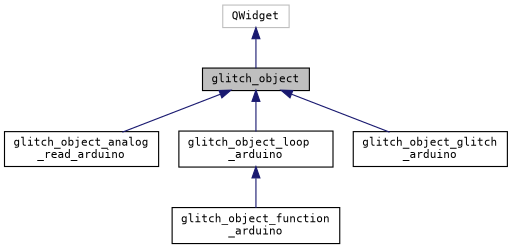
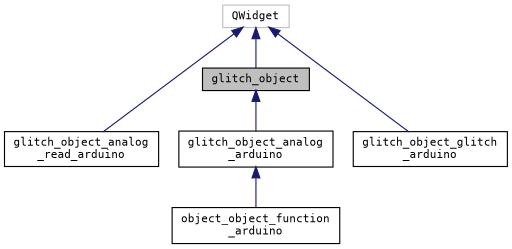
  digraph {
    fontname="DejaVu Sans Mono"
    rankdir=TB
    node [color=black fillcolor=white fontname="DejaVu Sans Mono" fontsize=10 shape=record style=filled]
    edge [color=midnightblue dir=back fontname="DejaVu Sans Mono" fontsize=10 labelfontname=Helvetica labelfontsize=10 style=solid]
    n1 [fillcolor=grey75 fontcolor=black height=0.2 label=glitch_object width=0.4]
    n2 [height=0.2 label="glitch_object_analog\l_read_arduino" width=0.4]
-   n3 [height=0.2 label="glitch_object_loop\l_arduino" width=0.4]
+   n3 [height=0.2 label="glitch_object_analog\l_arduino" width=0.4]
    n4 [height=0.2 label="glitch_object_glitch\l_arduino" width=0.4]
-   n5 [height=0.2 label="glitch_object_function\l_arduino" width=0.4]
+   n5 [height=0.2 label="object_object_function\l_arduino" width=0.4]
    n6 [color=grey75 height=0.2 label=QWidget width=0.4]
-   n1 -> n2
+   n6 -> n2
    n1 -> n3
-   n1 -> n4
+   n6 -> n4
    n3 -> n5
    n6 -> n1
  }
